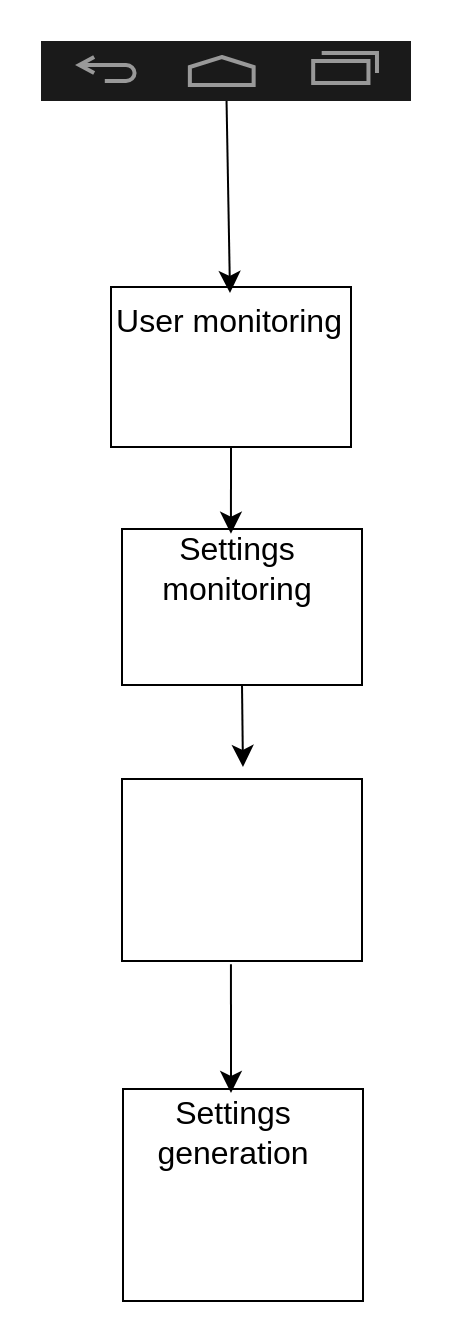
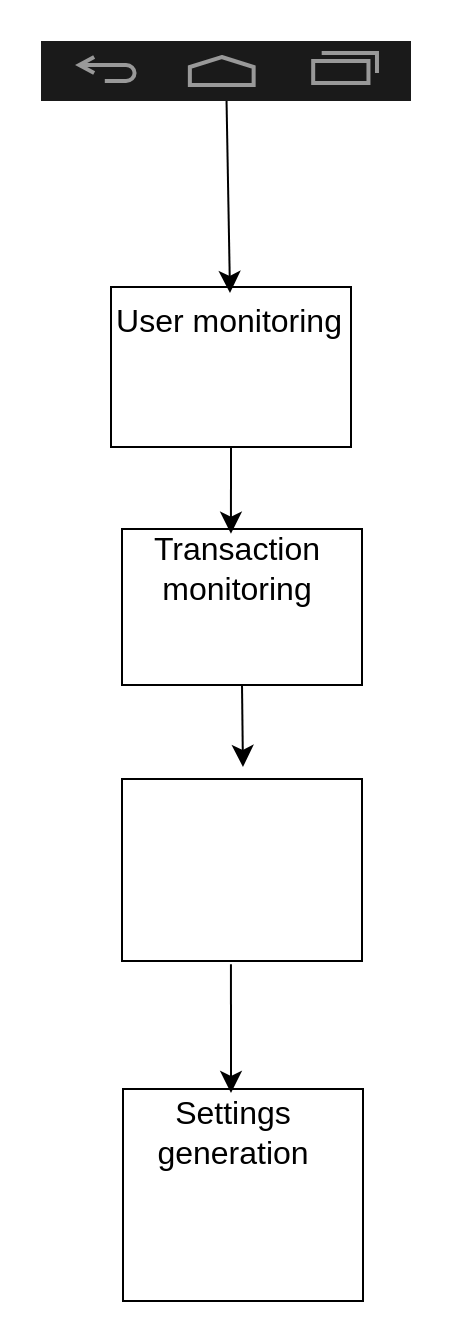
  <mxCell id="0" />
  <mxCell id="1" parent="0" />
  <mxCell id="2" value="" style="verticalLabelPosition=bottom;verticalAlign=top;html=1;shadow=0;dashed=0;strokeWidth=2;shape=mxgraph.android.navigation_bar_1;fillColor=#1A1A1A;strokeColor=#999999;sketch=0;" vertex="1" parent="1"><mxGeometry x="20" y="20" width="185" height="30" as="geometry" /></mxCell>
  <mxCell id="3" value="" style="rounded=0;whiteSpace=wrap;html=1;" vertex="1" parent="1"><mxGeometry x="55" y="143" width="120" height="80" as="geometry" /></mxCell>
  <mxCell id="4" value="" style="rounded=0;whiteSpace=wrap;html=1;" vertex="1" parent="1"><mxGeometry x="61" y="544" width="120" height="106" as="geometry" /></mxCell>
  <mxCell id="5" value="" style="rounded=0;whiteSpace=wrap;html=1;" vertex="1" parent="1"><mxGeometry x="60.5" y="389" width="120" height="91" as="geometry" /></mxCell>
  <mxCell id="6" value="" style="rounded=0;whiteSpace=wrap;html=1;" vertex="1" parent="1"><mxGeometry x="60.5" y="264" width="120" height="78" as="geometry" /></mxCell>
  <mxCell id="7" value="User monitoring" style="text;html=1;align=center;verticalAlign=middle;whiteSpace=wrap;rounded=0;fontSize=16;" vertex="1" parent="1"><mxGeometry x="55" y="146" width="119" height="27" as="geometry" /></mxCell>
- <mxCell id="8" value="Settings monitoring" style="text;html=1;align=center;verticalAlign=middle;whiteSpace=wrap;rounded=0;fontSize=16;" vertex="1" parent="1"><mxGeometry x="57" y="273" width="123" height="22" as="geometry" /></mxCell>
+ <mxCell id="8" value="Transaction monitoring" style="text;html=1;align=center;verticalAlign=middle;whiteSpace=wrap;rounded=0;fontSize=16;" vertex="1" parent="1"><mxGeometry x="57" y="273" width="123" height="22" as="geometry" /></mxCell>
  <mxCell id="9" value="Settings generation" style="text;html=1;align=center;verticalAlign=middle;whiteSpace=wrap;rounded=0;fontSize=16;movable=1;resizable=1;rotatable=1;deletable=1;editable=1;locked=0;connectable=1;" vertex="1" parent="1"><mxGeometry x="57" y="555" width="119" height="22" as="geometry" /></mxCell>
  <mxCell id="10" value="" style="endArrow=classic;html=1;rounded=0;fontSize=12;startSize=8;endSize=8;curved=1;exitX=0.454;exitY=1.018;exitDx=0;exitDy=0;exitPerimeter=0;movable=1;resizable=1;rotatable=1;deletable=1;editable=1;locked=0;connectable=1;" edge="1" parent="1" source="5"><mxGeometry width="50" height="50" relative="1" as="geometry"><mxPoint x="90" y="519" as="sourcePoint" /><mxPoint x="115" y="546" as="targetPoint" /></mxGeometry></mxCell>
  <mxCell id="11" value="" style="endArrow=classic;html=1;rounded=0;fontSize=12;startSize=8;endSize=8;curved=1;exitX=0.5;exitY=1;exitDx=0;exitDy=0;entryX=0.504;entryY=-0.066;entryDx=0;entryDy=0;entryPerimeter=0;" edge="1" parent="1" source="6" target="5"><mxGeometry width="50" height="50" relative="1" as="geometry"><mxPoint x="90" y="519" as="sourcePoint" /><mxPoint x="140" y="469" as="targetPoint" /></mxGeometry></mxCell>
  <mxCell id="12" value="" style="endArrow=classic;html=1;rounded=0;fontSize=12;startSize=8;endSize=8;curved=1;exitX=0.5;exitY=1;exitDx=0;exitDy=0;entryX=0.454;entryY=0.03;entryDx=0;entryDy=0;entryPerimeter=0;" edge="1" parent="1" source="3" target="6"><mxGeometry width="50" height="50" relative="1" as="geometry"><mxPoint x="90" y="313" as="sourcePoint" /><mxPoint x="140" y="263" as="targetPoint" /></mxGeometry></mxCell>
  <mxCell id="13" value="" style="endArrow=classic;html=1;rounded=0;fontSize=12;startSize=8;endSize=8;curved=1;entryX=0.5;entryY=0;entryDx=0;entryDy=0;" edge="1" parent="1" source="2" target="7"><mxGeometry width="50" height="50" relative="1" as="geometry"><mxPoint x="90" y="313" as="sourcePoint" /><mxPoint x="140" y="263" as="targetPoint" /></mxGeometry></mxCell>
